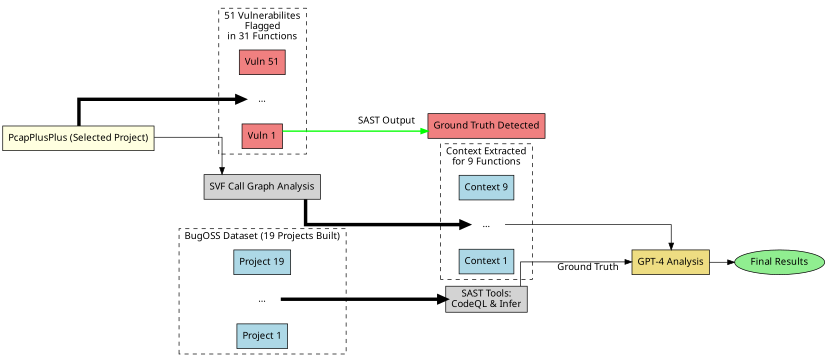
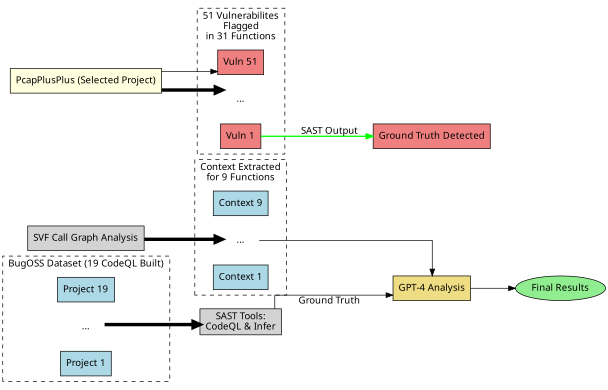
  digraph {
    fontname="Noto Sans"
    rankdir=LR
    splines=ortho
    node [fillcolor=lightblue fontname="Noto Sans" shape=box style=filled]
    edge [fontname="Noto Sans"]
    n1 [fillcolor=lightgreen label="Final Results" shape=ellipse]
    n2 [label="Project 19"]
    n3 [fillcolor=none label="..." shape=plaintext]
    n4 [label="Project 1"]
    n5 [fillcolor=lightcoral label="Vuln 51"]
    n6 [fillcolor=none label="..." shape=plaintext]
    n7 [fillcolor=lightcoral label="Vuln 1"]
    n8 [label="Context 9"]
    n9 [fillcolor=none label="..." shape=plaintext]
    n10 [label="Context 1"]
    n11 [fillcolor=lightgray label="SAST Tools:\nCodeQL & Infer"]
    n12 [fillcolor=lightcoral label="Ground Truth Detected"]
    n13 [fillcolor=lightgoldenrod label="GPT-4 Analysis"]
    n14 [fillcolor=lightyellow label="PcapPlusPlus (Selected Project)"]
    n15 [fillcolor=lightgray label="SVF Call Graph Analysis"]
    subgraph sub_1 {
      rank=same
      n1
    }
    subgraph cluster_2 {
-     label="BugOSS Dataset (19 Projects Built)"
+     label="BugOSS Dataset (19 CodeQL Built)"
      style=dashed
      n2
      n3
      n4
    }
    subgraph cluster_3 {
      label="51 Vulnerabilites\nFlagged\nin 31 Functions"
      style=dashed
      n5
      n6
      n7
    }
    subgraph cluster_4 {
      label="Context Extracted\nfor 9 Functions"
      style=dashed
      n8
      n9
      n10
    }
    n3 -> n11 [penwidth=5]
    n7 -> n12 [color=green label="SAST Output" penwidth=2]
    n9 -> n13
    n11 -> n13 [label="Ground Truth"]
    n13 -> n1
    n14 -> n6 [penwidth=5]
-   n14 -> n15
+   n14 -> n5
    n15 -> n9 [penwidth=5]
  }
